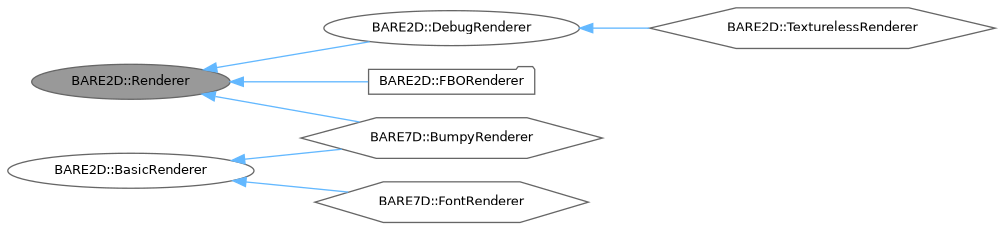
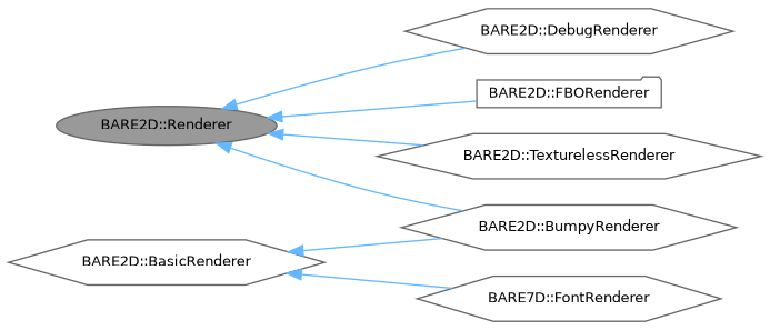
  digraph {
    rankdir=LR
    node [color=gray40 fillcolor=white fontname=Helvetica fontsize=10 shape=ellipse style=filled]
    edge [color=steelblue1 dir=back fontname=Helvetica fontsize=10 labelfontname=Helvetica labelfontsize=10 style=solid]
    n1 [fillcolor=grey60 fontcolor=black height=0.2 label="BARE2D::Renderer" width=0.4]
-   n2 [height=0.2 label="BARE2D::DebugRenderer" width=0.4]
+   n2 [height=0.2 label="BARE2D::DebugRenderer" shape=hexagon width=0.4]
    n3 [height=0.2 label="BARE2D::FBORenderer" shape=folder width=0.4]
    n4 [height=0.2 label="BARE2D::TexturelessRenderer" shape=hexagon width=0.4]
-   n5 [height=0.2 label="BARE7D::BumpyRenderer" shape=hexagon width=0.4]
-   n6 [height=0.2 label="BARE2D::BasicRenderer" width=0.4]
+   n5 [height=0.2 label="BARE2D::BumpyRenderer" shape=hexagon width=0.4]
+   n6 [height=0.2 label="BARE2D::BasicRenderer" shape=hexagon width=0.4]
    n7 [height=0.2 label="BARE7D::FontRenderer" shape=hexagon width=0.4]
    n1 -> n2
    n1 -> n3
-   n2 -> n4
+   n1 -> n4
    n1 -> n5
    n6 -> n5
    n6 -> n7
  }
